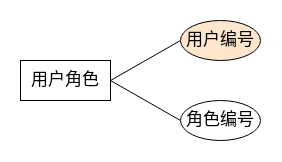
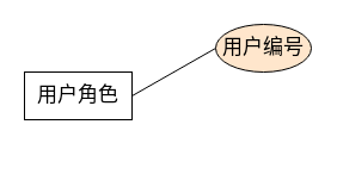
  <mxCell id="0" />
  <mxCell id="1" parent="0" />
  <mxCell id="2" style="rounded=0;orthogonalLoop=1;jettySize=auto;html=1;exitX=1;exitY=0.5;exitDx=0;exitDy=0;entryX=0;entryY=0.5;entryDx=0;entryDy=0;endArrow=none;endFill=0;" edge="1" parent="1" source="4" target="5"><mxGeometry relative="1" as="geometry" /></mxCell>
- <mxCell id="3" style="rounded=0;orthogonalLoop=1;jettySize=auto;html=1;exitX=1;exitY=0.5;exitDx=0;exitDy=0;entryX=0;entryY=0.5;entryDx=0;entryDy=0;endArrow=none;endFill=0;" edge="1" parent="1" source="4" target="6"><mxGeometry relative="1" as="geometry" /></mxCell>
  <mxCell id="4" value="用户角色" style="rounded=0;whiteSpace=wrap;html=1;fontSize=17;fontStyle=0" vertex="1" parent="1"><mxGeometry x="20" y="60" width="90" height="40" as="geometry" /></mxCell>
  <mxCell id="5" value="用户编号" style="ellipse;whiteSpace=wrap;html=1;fontSize=17;fontStyle=0;fillColor=#ffe6cc;" vertex="1" parent="1"><mxGeometry x="180" y="20" width="80" height="40" as="geometry" /></mxCell>
- <mxCell id="6" value="角色编号" style="ellipse;whiteSpace=wrap;html=1;fontSize=17;fontStyle=0" vertex="1" parent="1"><mxGeometry x="180" y="100" width="80" height="40" as="geometry" /></mxCell>
